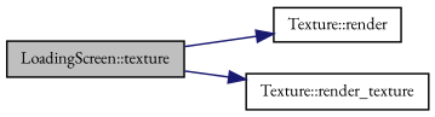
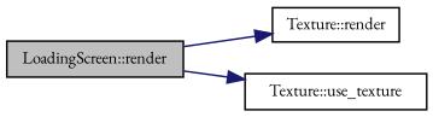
  digraph {
    fontname="EB Garamond"
    rankdir=LR
    node [color=black fontname="EB Garamond" fontsize=10 shape=record]
    edge [color=midnightblue fontname="EB Garamond" fontsize=10 labelfontname=Helvetica labelfontsize=10 style=solid]
-   n1 [fillcolor=grey75 fontcolor=black height=0.2 label="LoadingScreen::texture" style=filled width=0.4]
+   n1 [fillcolor=grey75 fontcolor=black height=0.2 label="LoadingScreen::render" style=filled width=0.4]
    n2 [height=0.2 label="Texture::render" width=0.4]
-   n3 [height=0.2 label="Texture::render_texture" width=0.4]
+   n3 [height=0.2 label="Texture::use_texture" width=0.4]
    n1 -> n2
    n1 -> n3
  }
